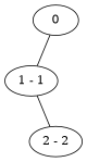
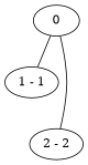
  graph {
    n1 [label="1 - 1"]
    n2 [label="2 - 2"]
    0
-   n1 -- n2
+   0 -- n2
    0 -- n1
  }
